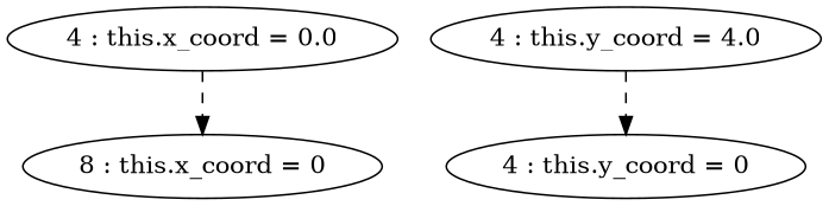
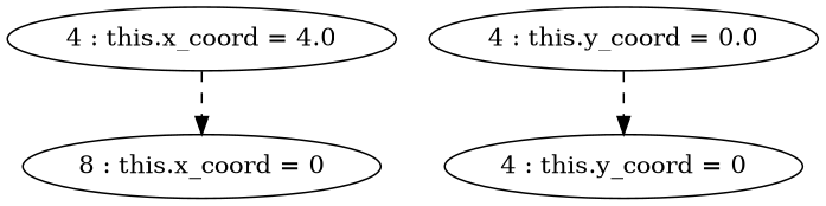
  digraph {
    edge [style=dashed]
-   "4 : this.x_coord = 0.0"
+   "4 : this.x_coord = 0.0" [label="4 : this.x_coord = 4.0"]
    "8 : this.x_coord = 0"
    n3 [label="4 : this.y_coord = 0"]
-   "4 : this.y_coord = 0.0" [label="4 : this.y_coord = 4.0"]
+   "4 : this.y_coord = 0.0"
    "4 : this.x_coord = 0.0" -> "8 : this.x_coord = 0"
    "4 : this.y_coord = 0.0" -> n3
  }
